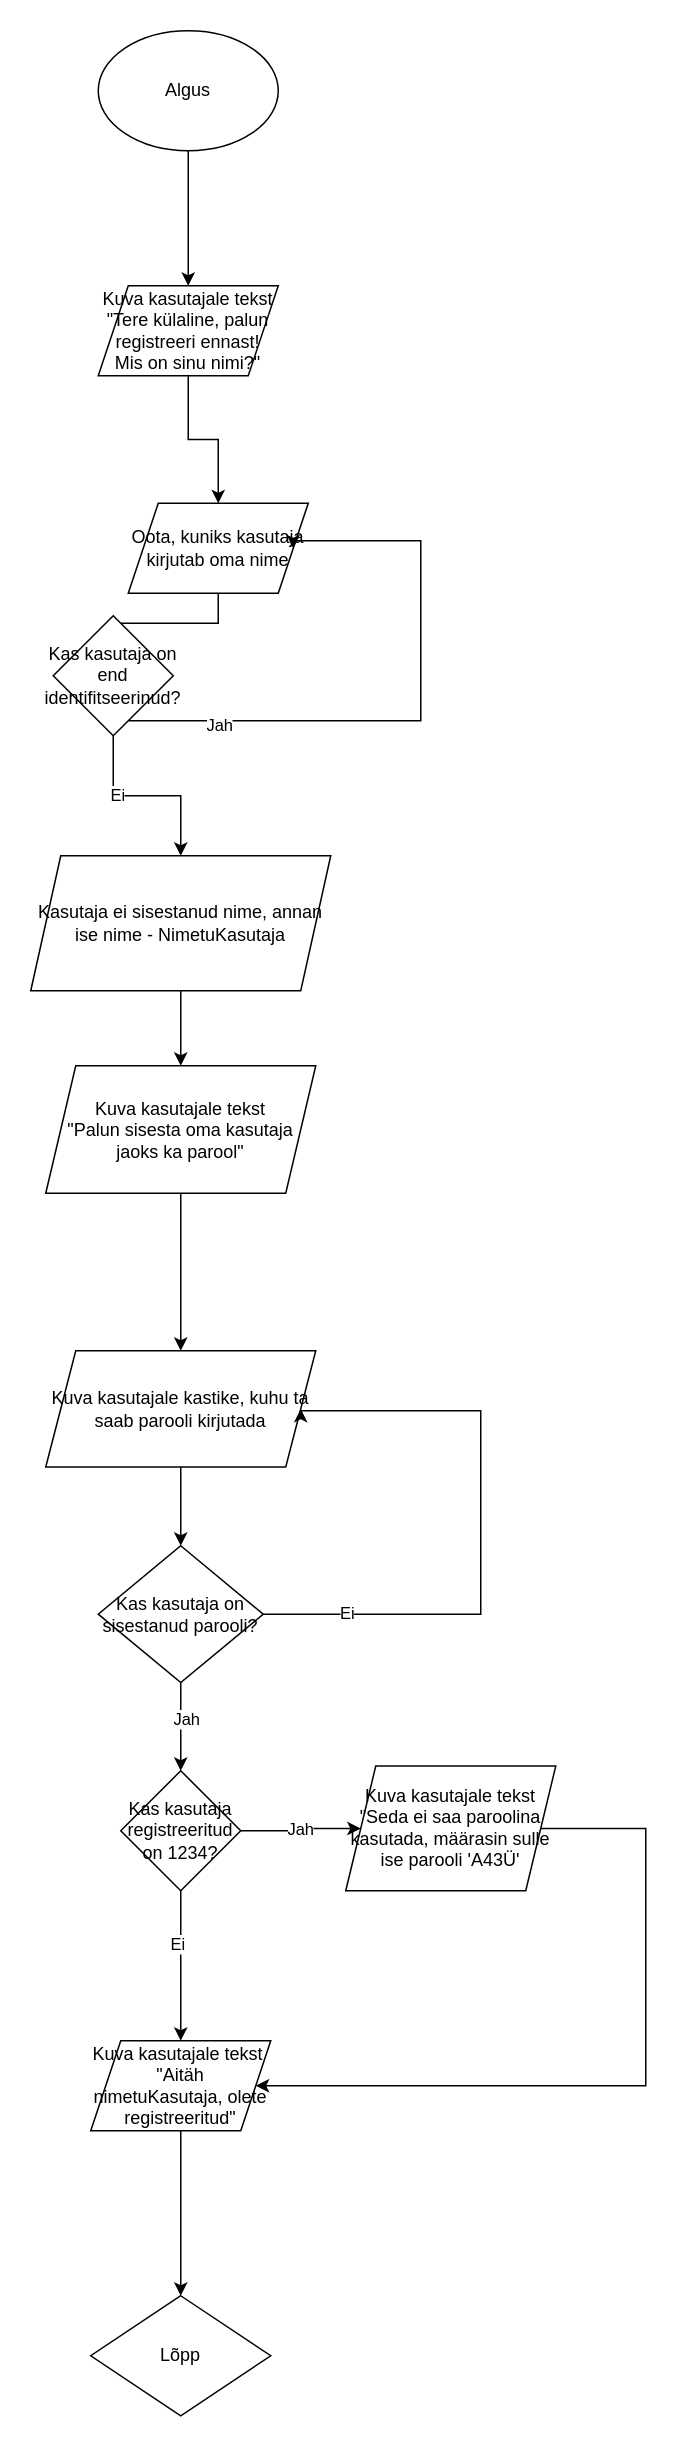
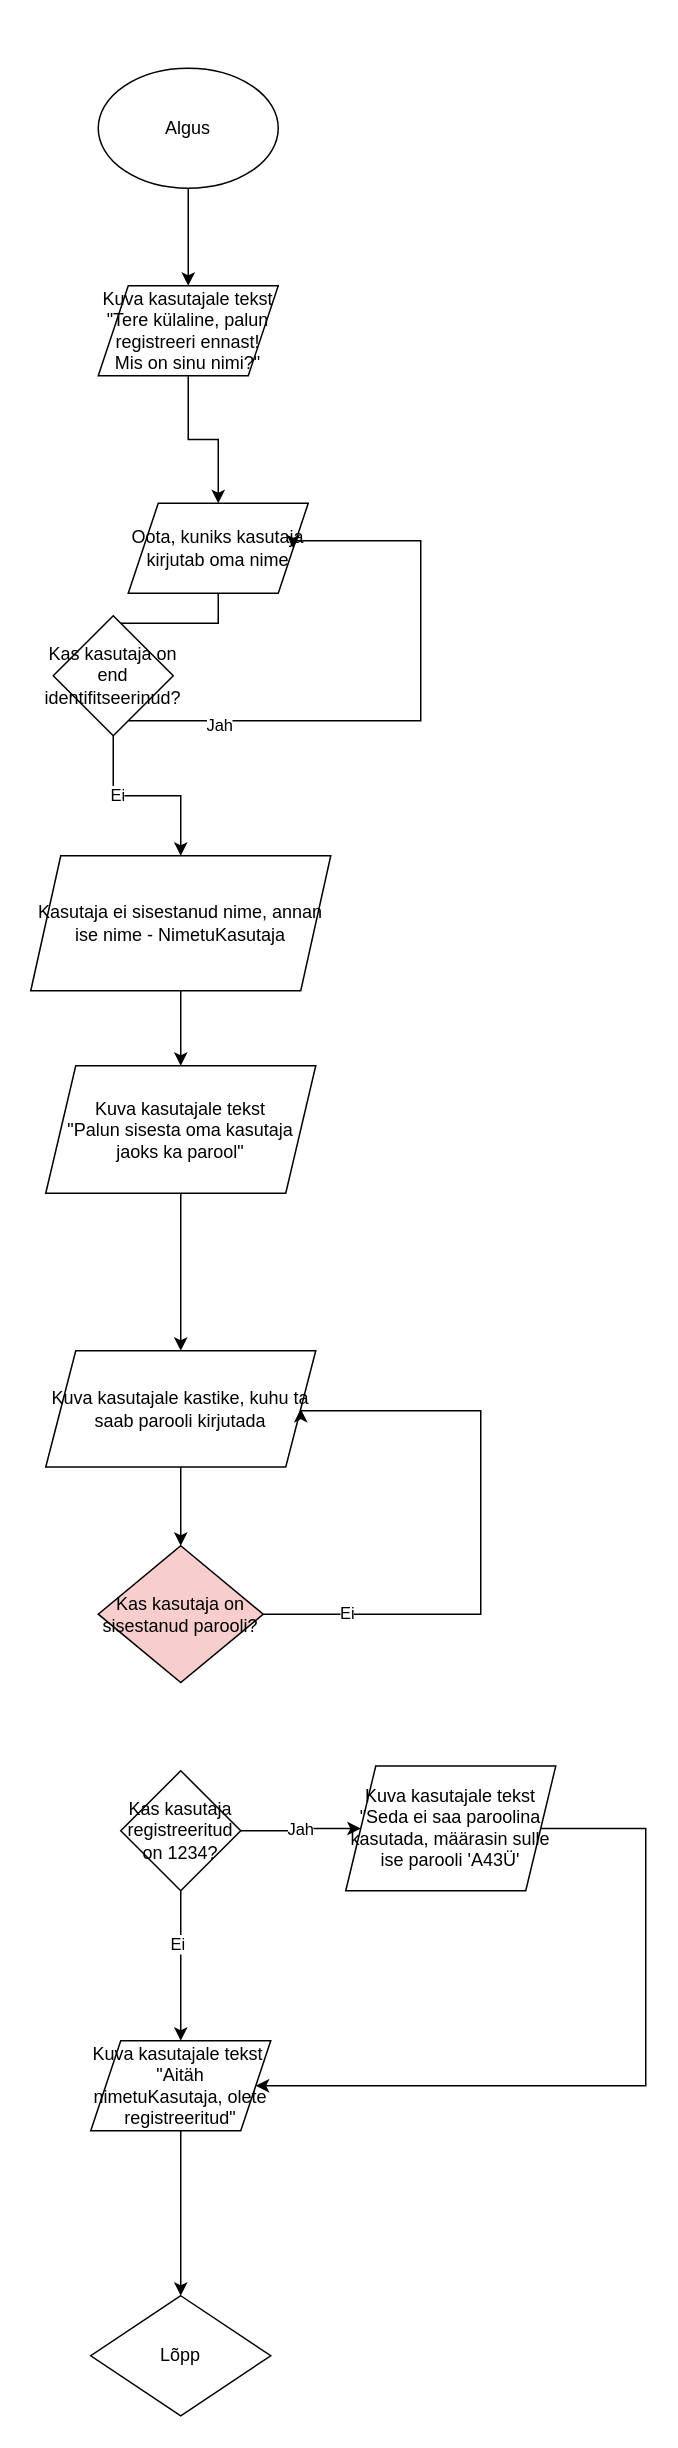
  <mxCell id="0" />
  <mxCell id="1" parent="0" />
  <mxCell id="2" value="" style="edgeStyle=orthogonalEdgeStyle;rounded=0;orthogonalLoop=1;jettySize=auto;html=1;" edge="1" parent="1" source="3" target="5"><mxGeometry relative="1" as="geometry" /></mxCell>
- <mxCell id="3" value="Algus" style="ellipse;whiteSpace=wrap;html=1;" vertex="1" parent="1"><mxGeometry x="65" y="20" width="120" height="80" as="geometry" /></mxCell>
+ <mxCell id="3" value="Algus" style="ellipse;whiteSpace=wrap;html=1;" vertex="1" parent="1"><mxGeometry x="65" y="45" width="120" height="80" as="geometry" /></mxCell>
  <mxCell id="4" value="" style="edgeStyle=orthogonalEdgeStyle;rounded=0;orthogonalLoop=1;jettySize=auto;html=1;" edge="1" parent="1" source="5" target="28"><mxGeometry relative="1" as="geometry" /></mxCell>
  <mxCell id="5" value="Kuva kasutajale tekst&lt;div&gt;&quot;Tere külaline, palun registreeri ennast!&lt;/div&gt;&lt;div&gt;Mis on sinu nimi?&quot;&lt;/div&gt;" style="shape=parallelogram;perimeter=parallelogramPerimeter;whiteSpace=wrap;html=1;fixedSize=1;" vertex="1" parent="1"><mxGeometry x="65" y="190" width="120" height="60" as="geometry" /></mxCell>
  <mxCell id="6" value="" style="edgeStyle=orthogonalEdgeStyle;rounded=0;orthogonalLoop=1;jettySize=auto;html=1;" edge="1" parent="1" source="7" target="9"><mxGeometry relative="1" as="geometry" /></mxCell>
  <mxCell id="7" value="Kasutaja ei sisestanud nime, annan ise nime - NimetuKasutaja" style="shape=parallelogram;perimeter=parallelogramPerimeter;whiteSpace=wrap;html=1;fixedSize=1;" vertex="1" parent="1"><mxGeometry x="20" y="570" width="200" height="90" as="geometry" /></mxCell>
  <mxCell id="8" value="" style="edgeStyle=orthogonalEdgeStyle;rounded=0;orthogonalLoop=1;jettySize=auto;html=1;" edge="1" parent="1" source="9" target="11"><mxGeometry relative="1" as="geometry" /></mxCell>
  <mxCell id="9" value="Kuva kasutajale tekst&lt;div&gt;&quot;Palun sisesta oma kasutaja jaoks ka parool&quot;&lt;/div&gt;" style="shape=parallelogram;perimeter=parallelogramPerimeter;whiteSpace=wrap;html=1;fixedSize=1;" vertex="1" parent="1"><mxGeometry x="30" y="710" width="180" height="85" as="geometry" /></mxCell>
  <mxCell id="10" value="" style="edgeStyle=orthogonalEdgeStyle;rounded=0;orthogonalLoop=1;jettySize=auto;html=1;" edge="1" parent="1" source="11" target="16"><mxGeometry relative="1" as="geometry" /></mxCell>
  <mxCell id="11" value="Kuva kasutajale kastike, kuhu ta saab parooli kirjutada" style="shape=parallelogram;perimeter=parallelogramPerimeter;whiteSpace=wrap;html=1;fixedSize=1;" vertex="1" parent="1"><mxGeometry x="30" y="900" width="180" height="77.5" as="geometry" /></mxCell>
  <mxCell id="12" style="edgeStyle=orthogonalEdgeStyle;rounded=0;orthogonalLoop=1;jettySize=auto;html=1;entryX=1;entryY=0.5;entryDx=0;entryDy=0;" edge="1" parent="1" source="16" target="11"><mxGeometry relative="1" as="geometry"><Array as="points"><mxPoint x="320" y="1076" /><mxPoint x="320" y="940" /><mxPoint x="200" y="940" /></Array></mxGeometry></mxCell>
  <mxCell id="13" value="Ei" style="edgeLabel;html=1;align=center;verticalAlign=middle;resizable=0;points=[];" vertex="1" connectable="0" parent="12"><mxGeometry x="-0.722" y="1" relative="1" as="geometry"><mxPoint as="offset" /></mxGeometry></mxCell>
- <mxCell id="14" value="" style="edgeStyle=orthogonalEdgeStyle;rounded=0;orthogonalLoop=1;jettySize=auto;html=1;" edge="1" parent="1" source="16" target="21"><mxGeometry relative="1" as="geometry" /></mxCell>
- <mxCell id="15" value="Jah" style="edgeLabel;html=1;align=center;verticalAlign=middle;resizable=0;points=[];" vertex="1" connectable="0" parent="14"><mxGeometry x="-0.196" y="3" relative="1" as="geometry"><mxPoint as="offset" /></mxGeometry></mxCell>
- <mxCell id="16" value="Kas kasutaja on sisestanud parooli?" style="rhombus;whiteSpace=wrap;html=1;" vertex="1" parent="1"><mxGeometry x="65" y="1030" width="110" height="91.25" as="geometry" /></mxCell>
+ <mxCell id="16" value="Kas kasutaja on sisestanud parooli?" style="rhombus;whiteSpace=wrap;html=1;fillColor=#f8cecc;" vertex="1" parent="1"><mxGeometry x="65" y="1030" width="110" height="91.25" as="geometry" /></mxCell>
  <mxCell id="17" value="" style="edgeStyle=orthogonalEdgeStyle;rounded=0;orthogonalLoop=1;jettySize=auto;html=1;" edge="1" parent="1" source="21" target="23"><mxGeometry relative="1" as="geometry" /></mxCell>
  <mxCell id="18" value="Ei" style="edgeLabel;html=1;align=center;verticalAlign=middle;resizable=0;points=[];" vertex="1" connectable="0" parent="17"><mxGeometry x="-0.308" y="-3" relative="1" as="geometry"><mxPoint as="offset" /></mxGeometry></mxCell>
  <mxCell id="19" value="" style="edgeStyle=orthogonalEdgeStyle;rounded=0;orthogonalLoop=1;jettySize=auto;html=1;" edge="1" parent="1" source="21" target="25"><mxGeometry relative="1" as="geometry" /></mxCell>
  <mxCell id="20" value="Jah" style="edgeLabel;html=1;align=center;verticalAlign=middle;resizable=0;points=[];" vertex="1" connectable="0" parent="19"><mxGeometry relative="1" as="geometry"><mxPoint as="offset" /></mxGeometry></mxCell>
  <mxCell id="21" value="Kas kasutaja registreeritud on 1234?" style="rhombus;whiteSpace=wrap;html=1;" vertex="1" parent="1"><mxGeometry x="80" y="1180.005" width="80" height="80" as="geometry" /></mxCell>
  <mxCell id="22" value="" style="edgeStyle=orthogonalEdgeStyle;rounded=0;orthogonalLoop=1;jettySize=auto;html=1;" edge="1" parent="1" source="23" target="26"><mxGeometry relative="1" as="geometry" /></mxCell>
  <mxCell id="23" value="Kuva kasutajale tekst&amp;nbsp;&lt;div&gt;&quot;Aitäh nimetuKasutaja, olete registreeritud&lt;span style=&quot;background-color: transparent; color: light-dark(rgb(0, 0, 0), rgb(255, 255, 255));&quot;&gt;&quot;&lt;/span&gt;&lt;/div&gt;" style="shape=parallelogram;perimeter=parallelogramPerimeter;whiteSpace=wrap;html=1;fixedSize=1;" vertex="1" parent="1"><mxGeometry x="60" y="1360.005" width="120" height="60" as="geometry" /></mxCell>
  <mxCell id="24" style="edgeStyle=orthogonalEdgeStyle;rounded=0;orthogonalLoop=1;jettySize=auto;html=1;entryX=1;entryY=0.5;entryDx=0;entryDy=0;" edge="1" parent="1" source="25" target="23"><mxGeometry relative="1" as="geometry"><Array as="points"><mxPoint x="430" y="1218" /><mxPoint x="430" y="1390" /></Array></mxGeometry></mxCell>
  <mxCell id="25" value="Kuva kasutajale tekst&lt;div&gt;&quot;Seda ei saa paroolina kasutada, määrasin sulle ise parooli 'A43Ü'&lt;/div&gt;" style="shape=parallelogram;perimeter=parallelogramPerimeter;whiteSpace=wrap;html=1;fixedSize=1;" vertex="1" parent="1"><mxGeometry x="230" y="1176.88" width="140" height="83.13" as="geometry" /></mxCell>
  <mxCell id="26" value="Lõpp" style="rhombus;whiteSpace=wrap;html=1;" vertex="1" parent="1"><mxGeometry x="60" y="1530" width="120" height="80" as="geometry" /></mxCell>
  <mxCell id="27" value="" style="edgeStyle=orthogonalEdgeStyle;rounded=0;orthogonalLoop=1;jettySize=auto;html=1;" edge="1" parent="1" source="28" target="33"><mxGeometry relative="1" as="geometry" /></mxCell>
  <mxCell id="28" value="Oota, kuniks kasutaja kirjutab oma nime" style="shape=parallelogram;perimeter=parallelogramPerimeter;whiteSpace=wrap;html=1;fixedSize=1;" vertex="1" parent="1"><mxGeometry x="85" y="335" width="120" height="60" as="geometry" /></mxCell>
  <mxCell id="29" value="" style="edgeStyle=orthogonalEdgeStyle;rounded=0;orthogonalLoop=1;jettySize=auto;html=1;" edge="1" parent="1" source="33" target="7"><mxGeometry relative="1" as="geometry" /></mxCell>
  <mxCell id="30" value="Ei" style="edgeLabel;html=1;align=center;verticalAlign=middle;resizable=0;points=[];" vertex="1" connectable="0" parent="29"><mxGeometry x="-0.381" y="2" relative="1" as="geometry"><mxPoint as="offset" /></mxGeometry></mxCell>
  <mxCell id="31" style="edgeStyle=orthogonalEdgeStyle;rounded=0;orthogonalLoop=1;jettySize=auto;html=1;entryX=1;entryY=0.5;entryDx=0;entryDy=0;" edge="1" parent="1" source="33" target="28"><mxGeometry relative="1" as="geometry"><Array as="points"><mxPoint x="280" y="480" /><mxPoint x="280" y="360" /></Array></mxGeometry></mxCell>
  <mxCell id="32" value="Jah" style="edgeLabel;html=1;align=center;verticalAlign=middle;resizable=0;points=[];" vertex="1" connectable="0" parent="31"><mxGeometry x="-0.705" y="-2" relative="1" as="geometry"><mxPoint as="offset" /></mxGeometry></mxCell>
  <mxCell id="33" value="Kas kasutaja on end identifitseerinud?" style="rhombus;whiteSpace=wrap;html=1;" vertex="1" parent="1"><mxGeometry x="35" y="410" width="80" height="80" as="geometry" /></mxCell>
